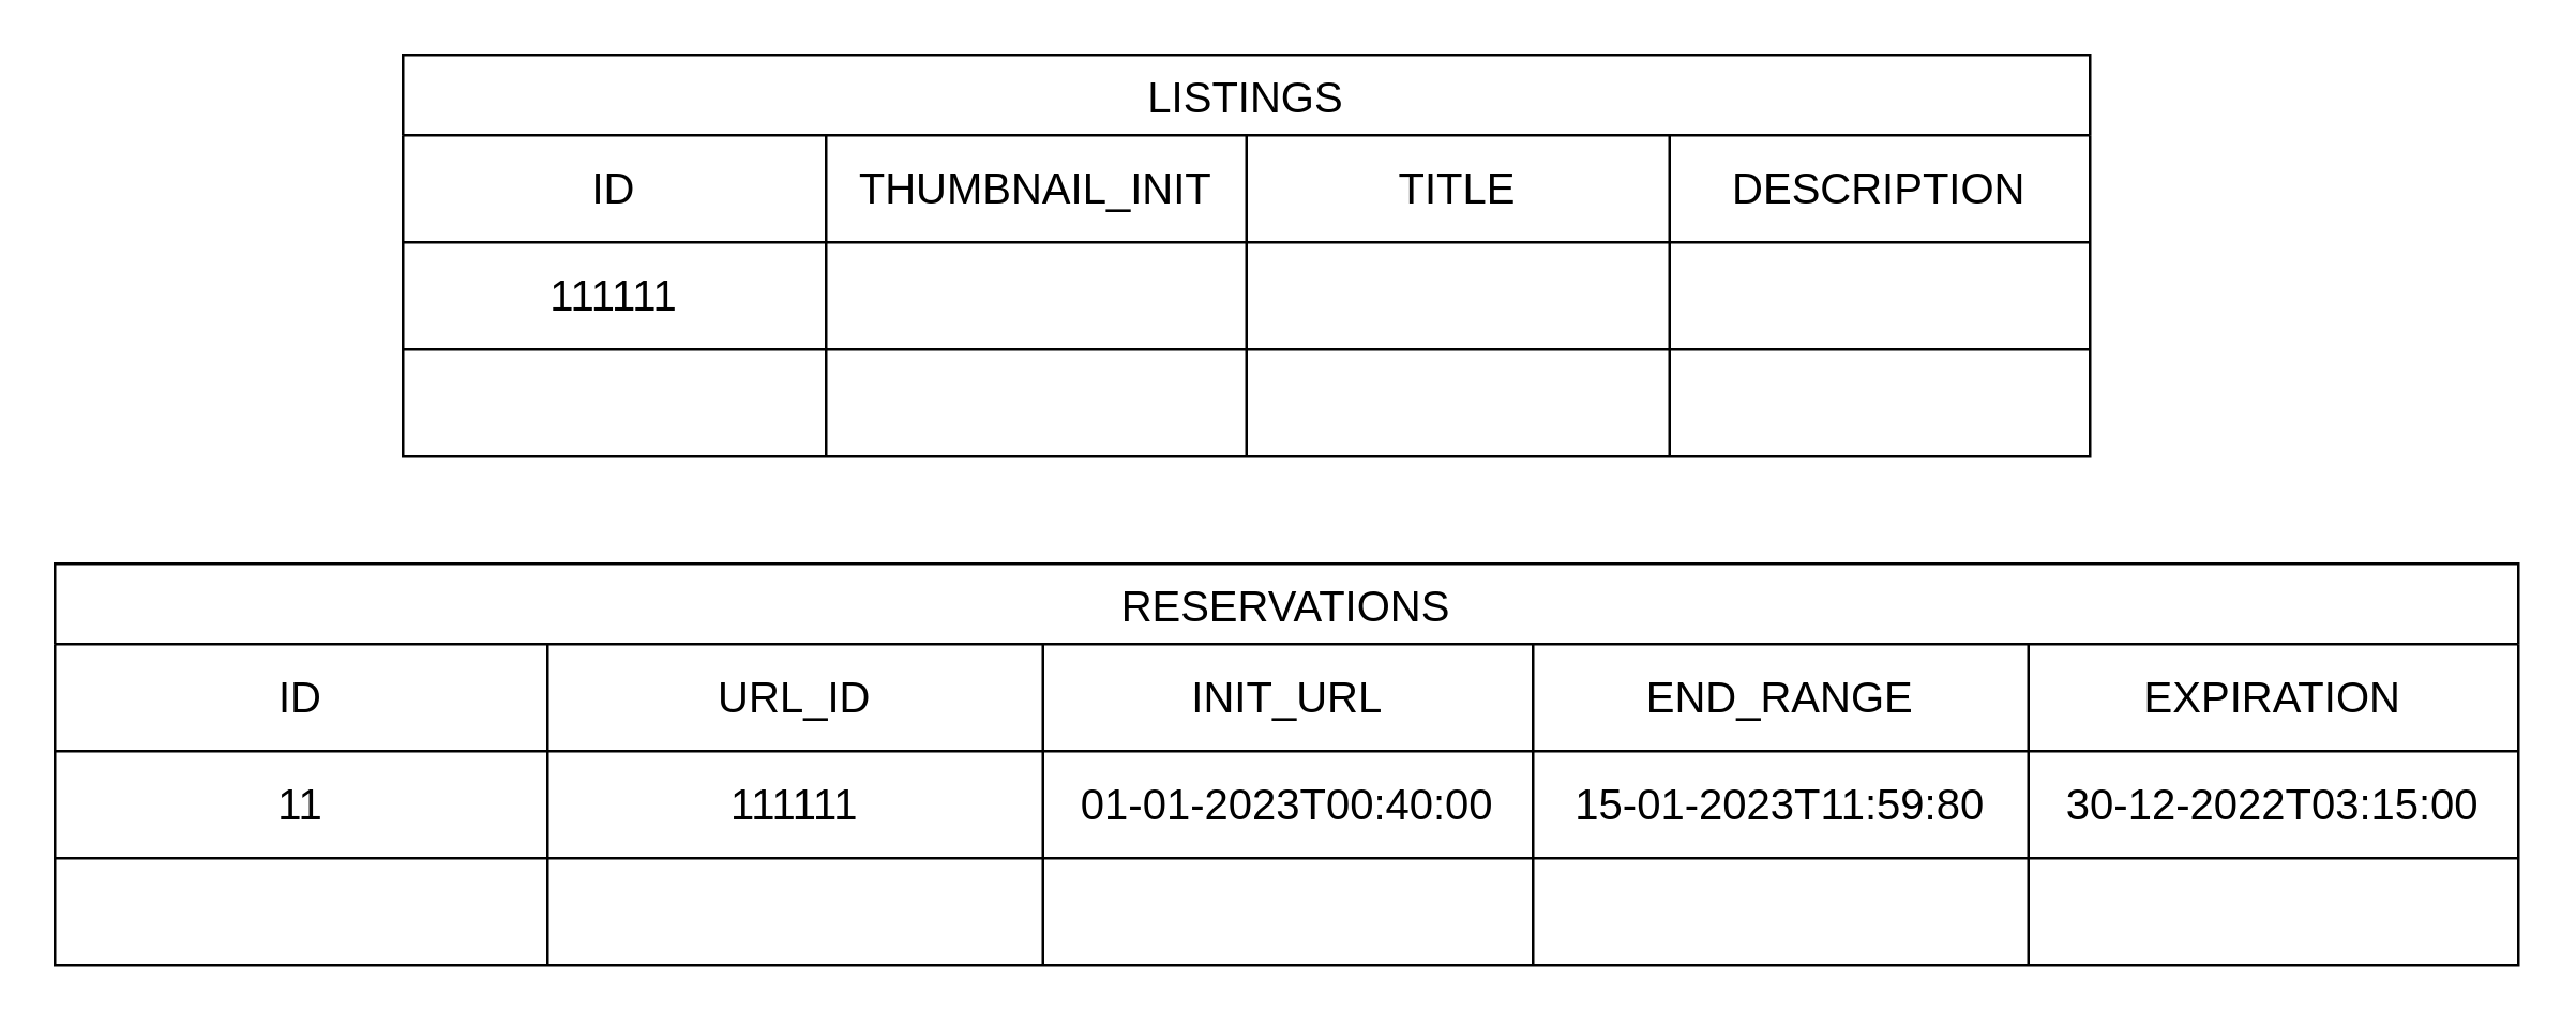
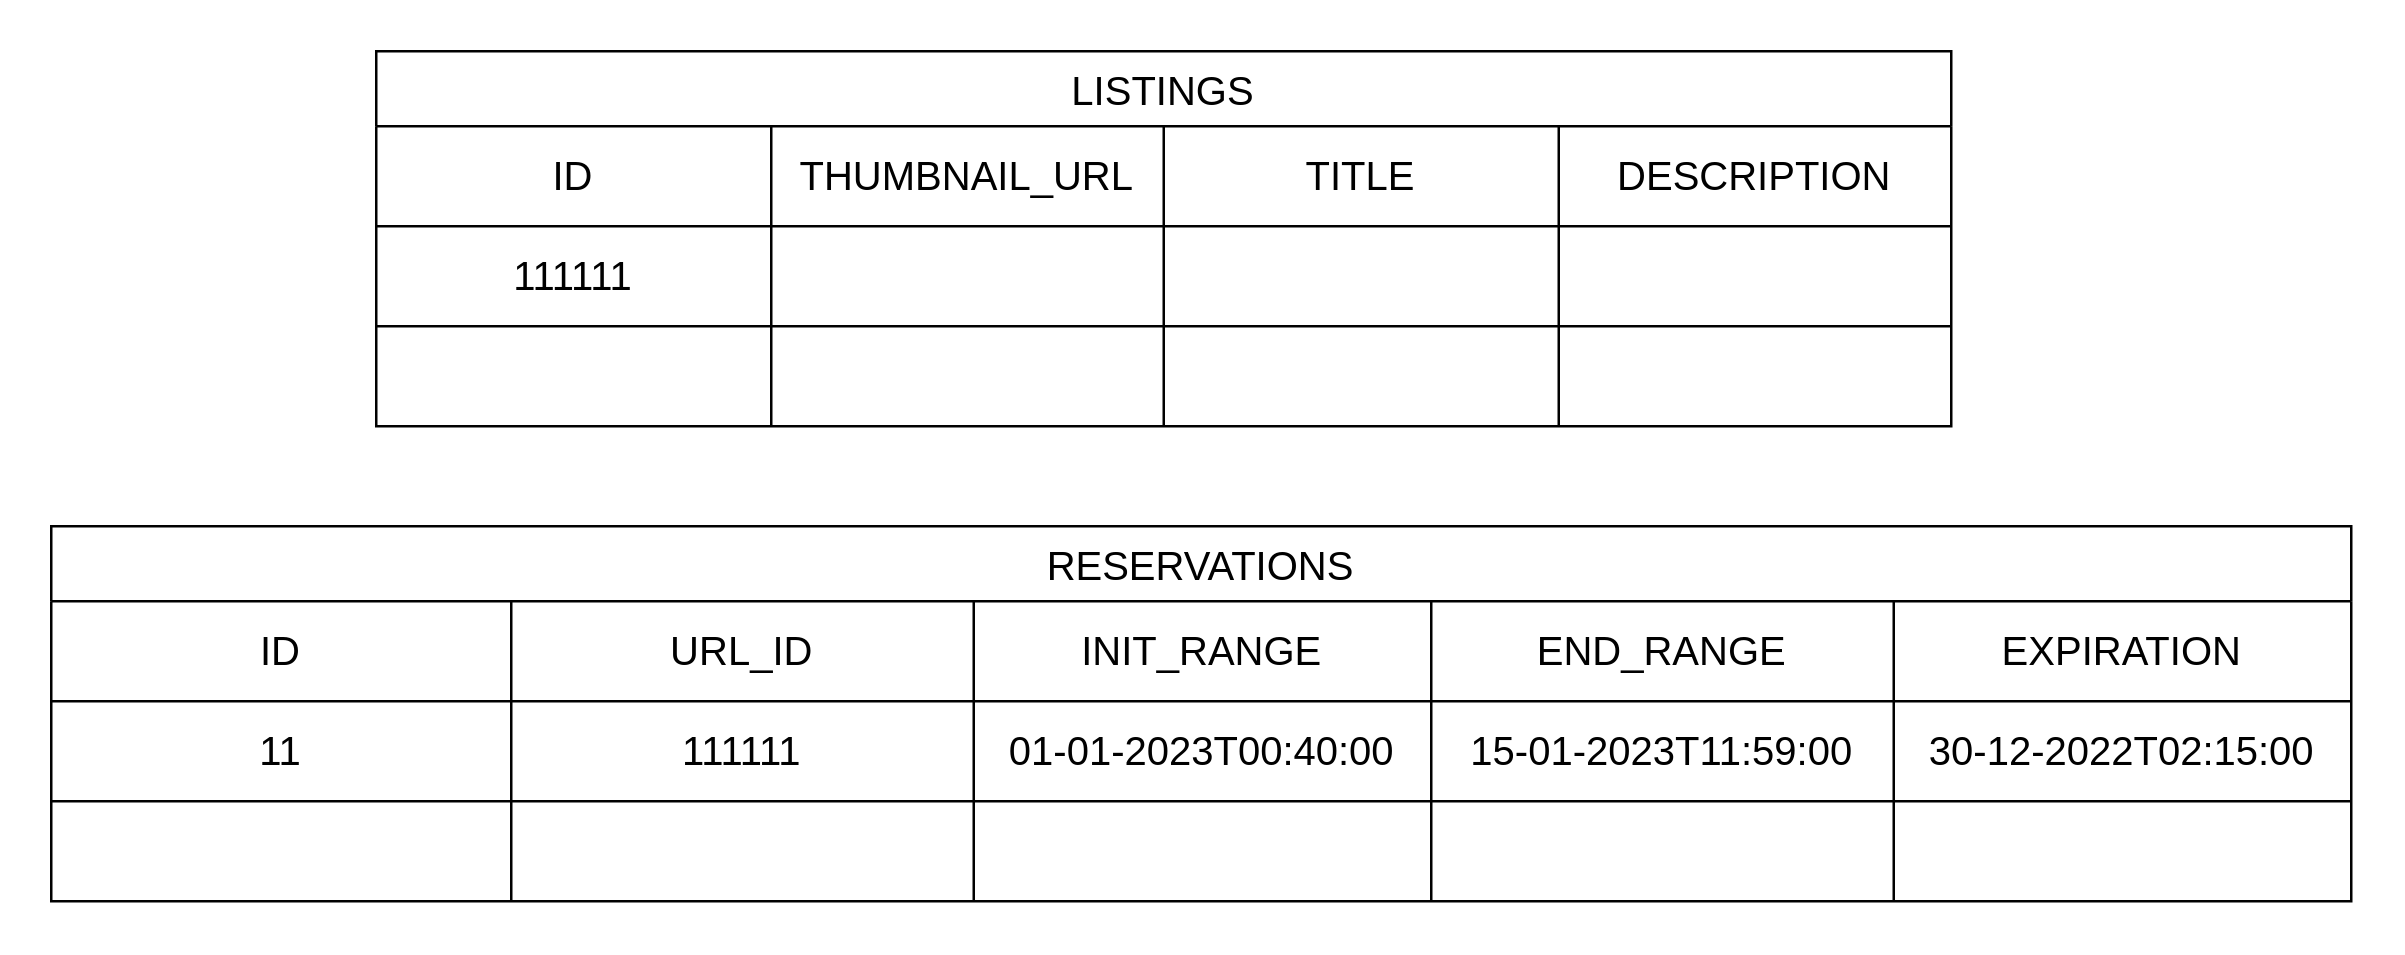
  <mxCell id="0" />
  <mxCell id="1" parent="0" />
  <mxCell id="2" value="LISTINGS" style="shape=table;startSize=30;container=1;collapsible=0;childLayout=tableLayout;strokeColor=default;fontSize=16;" vertex="1" parent="1"><mxGeometry x="150" y="20" width="630" height="150" as="geometry" /></mxCell>
  <mxCell id="3" value="" style="shape=tableRow;horizontal=0;startSize=0;swimlaneHead=0;swimlaneBody=0;strokeColor=inherit;top=0;left=0;bottom=0;right=0;collapsible=0;dropTarget=0;fillColor=none;points=[[0,0.5],[1,0.5]];portConstraint=eastwest;fontSize=16;" vertex="1" parent="2"><mxGeometry y="30" width="630" height="40" as="geometry" /></mxCell>
  <mxCell id="4" value="ID" style="shape=partialRectangle;html=1;whiteSpace=wrap;connectable=0;strokeColor=inherit;overflow=hidden;fillColor=none;top=0;left=0;bottom=0;right=0;pointerEvents=1;fontSize=16;" vertex="1" parent="3"><mxGeometry width="158" height="40" as="geometry"><mxRectangle width="158" height="40" as="alternateBounds" /></mxGeometry></mxCell>
- <mxCell id="5" value="THUMBNAIL_INIT" style="shape=partialRectangle;html=1;whiteSpace=wrap;connectable=0;strokeColor=inherit;overflow=hidden;fillColor=none;top=0;left=0;bottom=0;right=0;pointerEvents=1;fontSize=16;" vertex="1" parent="3"><mxGeometry x="158" width="157" height="40" as="geometry"><mxRectangle width="157" height="40" as="alternateBounds" /></mxGeometry></mxCell>
+ <mxCell id="5" value="THUMBNAIL_URL" style="shape=partialRectangle;html=1;whiteSpace=wrap;connectable=0;strokeColor=inherit;overflow=hidden;fillColor=none;top=0;left=0;bottom=0;right=0;pointerEvents=1;fontSize=16;" vertex="1" parent="3"><mxGeometry x="158" width="157" height="40" as="geometry"><mxRectangle width="157" height="40" as="alternateBounds" /></mxGeometry></mxCell>
  <mxCell id="6" value="TITLE" style="shape=partialRectangle;html=1;whiteSpace=wrap;connectable=0;strokeColor=inherit;overflow=hidden;fillColor=none;top=0;left=0;bottom=0;right=0;pointerEvents=1;fontSize=16;" vertex="1" parent="3"><mxGeometry x="315" width="158" height="40" as="geometry"><mxRectangle width="158" height="40" as="alternateBounds" /></mxGeometry></mxCell>
  <mxCell id="7" value="DESCRIPTION" style="shape=partialRectangle;html=1;whiteSpace=wrap;connectable=0;strokeColor=inherit;overflow=hidden;fillColor=none;top=0;left=0;bottom=0;right=0;pointerEvents=1;fontSize=16;" vertex="1" parent="3"><mxGeometry x="473" width="157" height="40" as="geometry"><mxRectangle width="157" height="40" as="alternateBounds" /></mxGeometry></mxCell>
  <mxCell id="8" value="" style="shape=tableRow;horizontal=0;startSize=0;swimlaneHead=0;swimlaneBody=0;strokeColor=inherit;top=0;left=0;bottom=0;right=0;collapsible=0;dropTarget=0;fillColor=none;points=[[0,0.5],[1,0.5]];portConstraint=eastwest;fontSize=16;" vertex="1" parent="2"><mxGeometry y="70" width="630" height="40" as="geometry" /></mxCell>
  <mxCell id="9" value="111111" style="shape=partialRectangle;html=1;whiteSpace=wrap;connectable=0;strokeColor=inherit;overflow=hidden;fillColor=none;top=0;left=0;bottom=0;right=0;pointerEvents=1;fontSize=16;" vertex="1" parent="8"><mxGeometry width="158" height="40" as="geometry"><mxRectangle width="158" height="40" as="alternateBounds" /></mxGeometry></mxCell>
  <mxCell id="10" value="" style="shape=partialRectangle;html=1;whiteSpace=wrap;connectable=0;strokeColor=inherit;overflow=hidden;fillColor=none;top=0;left=0;bottom=0;right=0;pointerEvents=1;fontSize=16;" vertex="1" parent="8"><mxGeometry x="158" width="157" height="40" as="geometry"><mxRectangle width="157" height="40" as="alternateBounds" /></mxGeometry></mxCell>
  <mxCell id="11" value="" style="shape=partialRectangle;html=1;whiteSpace=wrap;connectable=0;strokeColor=inherit;overflow=hidden;fillColor=none;top=0;left=0;bottom=0;right=0;pointerEvents=1;fontSize=16;" vertex="1" parent="8"><mxGeometry x="315" width="158" height="40" as="geometry"><mxRectangle width="158" height="40" as="alternateBounds" /></mxGeometry></mxCell>
  <mxCell id="12" style="shape=partialRectangle;html=1;whiteSpace=wrap;connectable=0;strokeColor=inherit;overflow=hidden;fillColor=none;top=0;left=0;bottom=0;right=0;pointerEvents=1;fontSize=16;" vertex="1" parent="8"><mxGeometry x="473" width="157" height="40" as="geometry"><mxRectangle width="157" height="40" as="alternateBounds" /></mxGeometry></mxCell>
  <mxCell id="13" value="" style="shape=tableRow;horizontal=0;startSize=0;swimlaneHead=0;swimlaneBody=0;strokeColor=inherit;top=0;left=0;bottom=0;right=0;collapsible=0;dropTarget=0;fillColor=none;points=[[0,0.5],[1,0.5]];portConstraint=eastwest;fontSize=16;" vertex="1" parent="2"><mxGeometry y="110" width="630" height="40" as="geometry" /></mxCell>
  <mxCell id="14" value="" style="shape=partialRectangle;html=1;whiteSpace=wrap;connectable=0;strokeColor=inherit;overflow=hidden;fillColor=none;top=0;left=0;bottom=0;right=0;pointerEvents=1;fontSize=16;" vertex="1" parent="13"><mxGeometry width="158" height="40" as="geometry"><mxRectangle width="158" height="40" as="alternateBounds" /></mxGeometry></mxCell>
  <mxCell id="15" value="" style="shape=partialRectangle;html=1;whiteSpace=wrap;connectable=0;strokeColor=inherit;overflow=hidden;fillColor=none;top=0;left=0;bottom=0;right=0;pointerEvents=1;fontSize=16;" vertex="1" parent="13"><mxGeometry x="158" width="157" height="40" as="geometry"><mxRectangle width="157" height="40" as="alternateBounds" /></mxGeometry></mxCell>
  <mxCell id="16" value="" style="shape=partialRectangle;html=1;whiteSpace=wrap;connectable=0;strokeColor=inherit;overflow=hidden;fillColor=none;top=0;left=0;bottom=0;right=0;pointerEvents=1;fontSize=16;" vertex="1" parent="13"><mxGeometry x="315" width="158" height="40" as="geometry"><mxRectangle width="158" height="40" as="alternateBounds" /></mxGeometry></mxCell>
  <mxCell id="17" style="shape=partialRectangle;html=1;whiteSpace=wrap;connectable=0;strokeColor=inherit;overflow=hidden;fillColor=none;top=0;left=0;bottom=0;right=0;pointerEvents=1;fontSize=16;" vertex="1" parent="13"><mxGeometry x="473" width="157" height="40" as="geometry"><mxRectangle width="157" height="40" as="alternateBounds" /></mxGeometry></mxCell>
  <mxCell id="18" value="RESERVATIONS" style="shape=table;startSize=30;container=1;collapsible=0;childLayout=tableLayout;strokeColor=default;fontSize=16;" vertex="1" parent="1"><mxGeometry x="20" y="210" width="920" height="150" as="geometry" /></mxCell>
  <mxCell id="19" value="" style="shape=tableRow;horizontal=0;startSize=0;swimlaneHead=0;swimlaneBody=0;strokeColor=inherit;top=0;left=0;bottom=0;right=0;collapsible=0;dropTarget=0;fillColor=none;points=[[0,0.5],[1,0.5]];portConstraint=eastwest;fontSize=16;" vertex="1" parent="18"><mxGeometry y="30" width="920" height="40" as="geometry" /></mxCell>
  <mxCell id="20" value="ID" style="shape=partialRectangle;html=1;whiteSpace=wrap;connectable=0;strokeColor=inherit;overflow=hidden;fillColor=none;top=0;left=0;bottom=0;right=0;pointerEvents=1;fontSize=16;" vertex="1" parent="19"><mxGeometry width="184" height="40" as="geometry"><mxRectangle width="184" height="40" as="alternateBounds" /></mxGeometry></mxCell>
  <mxCell id="21" value="URL_ID" style="shape=partialRectangle;html=1;whiteSpace=wrap;connectable=0;strokeColor=inherit;overflow=hidden;fillColor=none;top=0;left=0;bottom=0;right=0;pointerEvents=1;fontSize=16;" vertex="1" parent="19"><mxGeometry x="184" width="185" height="40" as="geometry"><mxRectangle width="185" height="40" as="alternateBounds" /></mxGeometry></mxCell>
- <mxCell id="22" value="INIT_URL" style="shape=partialRectangle;html=1;whiteSpace=wrap;connectable=0;strokeColor=inherit;overflow=hidden;fillColor=none;top=0;left=0;bottom=0;right=0;pointerEvents=1;fontSize=16;" vertex="1" parent="19"><mxGeometry x="369" width="183" height="40" as="geometry"><mxRectangle width="183" height="40" as="alternateBounds" /></mxGeometry></mxCell>
+ <mxCell id="22" value="INIT_RANGE" style="shape=partialRectangle;html=1;whiteSpace=wrap;connectable=0;strokeColor=inherit;overflow=hidden;fillColor=none;top=0;left=0;bottom=0;right=0;pointerEvents=1;fontSize=16;" vertex="1" parent="19"><mxGeometry x="369" width="183" height="40" as="geometry"><mxRectangle width="183" height="40" as="alternateBounds" /></mxGeometry></mxCell>
  <mxCell id="23" value="END_RANGE" style="shape=partialRectangle;html=1;whiteSpace=wrap;connectable=0;strokeColor=inherit;overflow=hidden;fillColor=none;top=0;left=0;bottom=0;right=0;pointerEvents=1;fontSize=16;" vertex="1" parent="19"><mxGeometry x="552" width="185" height="40" as="geometry"><mxRectangle width="185" height="40" as="alternateBounds" /></mxGeometry></mxCell>
  <mxCell id="24" value="EXPIRATION" style="shape=partialRectangle;html=1;whiteSpace=wrap;connectable=0;strokeColor=inherit;overflow=hidden;fillColor=none;top=0;left=0;bottom=0;right=0;pointerEvents=1;fontSize=16;" vertex="1" parent="19"><mxGeometry x="737" width="183" height="40" as="geometry"><mxRectangle width="183" height="40" as="alternateBounds" /></mxGeometry></mxCell>
  <mxCell id="25" value="" style="shape=tableRow;horizontal=0;startSize=0;swimlaneHead=0;swimlaneBody=0;strokeColor=inherit;top=0;left=0;bottom=0;right=0;collapsible=0;dropTarget=0;fillColor=none;points=[[0,0.5],[1,0.5]];portConstraint=eastwest;fontSize=16;" vertex="1" parent="18"><mxGeometry y="70" width="920" height="40" as="geometry" /></mxCell>
  <mxCell id="26" value="11" style="shape=partialRectangle;html=1;whiteSpace=wrap;connectable=0;strokeColor=inherit;overflow=hidden;fillColor=none;top=0;left=0;bottom=0;right=0;pointerEvents=1;fontSize=16;" vertex="1" parent="25"><mxGeometry width="184" height="40" as="geometry"><mxRectangle width="184" height="40" as="alternateBounds" /></mxGeometry></mxCell>
  <mxCell id="27" value="111111" style="shape=partialRectangle;html=1;whiteSpace=wrap;connectable=0;strokeColor=inherit;overflow=hidden;fillColor=none;top=0;left=0;bottom=0;right=0;pointerEvents=1;fontSize=16;" vertex="1" parent="25"><mxGeometry x="184" width="185" height="40" as="geometry"><mxRectangle width="185" height="40" as="alternateBounds" /></mxGeometry></mxCell>
  <mxCell id="28" value="01-01-2023T00:40:00" style="shape=partialRectangle;html=1;whiteSpace=wrap;connectable=0;strokeColor=inherit;overflow=hidden;fillColor=none;top=0;left=0;bottom=0;right=0;pointerEvents=1;fontSize=16;" vertex="1" parent="25"><mxGeometry x="369" width="183" height="40" as="geometry"><mxRectangle width="183" height="40" as="alternateBounds" /></mxGeometry></mxCell>
- <mxCell id="29" value="15-01-2023T11:59:80" style="shape=partialRectangle;html=1;whiteSpace=wrap;connectable=0;strokeColor=inherit;overflow=hidden;fillColor=none;top=0;left=0;bottom=0;right=0;pointerEvents=1;fontSize=16;" vertex="1" parent="25"><mxGeometry x="552" width="185" height="40" as="geometry"><mxRectangle width="185" height="40" as="alternateBounds" /></mxGeometry></mxCell>
- <mxCell id="30" value="30-12-2022T03:15:00" style="shape=partialRectangle;html=1;whiteSpace=wrap;connectable=0;strokeColor=inherit;overflow=hidden;fillColor=none;top=0;left=0;bottom=0;right=0;pointerEvents=1;fontSize=16;" vertex="1" parent="25"><mxGeometry x="737" width="183" height="40" as="geometry"><mxRectangle width="183" height="40" as="alternateBounds" /></mxGeometry></mxCell>
+ <mxCell id="29" value="15-01-2023T11:59:00" style="shape=partialRectangle;html=1;whiteSpace=wrap;connectable=0;strokeColor=inherit;overflow=hidden;fillColor=none;top=0;left=0;bottom=0;right=0;pointerEvents=1;fontSize=16;" vertex="1" parent="25"><mxGeometry x="552" width="185" height="40" as="geometry"><mxRectangle width="185" height="40" as="alternateBounds" /></mxGeometry></mxCell>
+ <mxCell id="30" value="30-12-2022T02:15:00" style="shape=partialRectangle;html=1;whiteSpace=wrap;connectable=0;strokeColor=inherit;overflow=hidden;fillColor=none;top=0;left=0;bottom=0;right=0;pointerEvents=1;fontSize=16;" vertex="1" parent="25"><mxGeometry x="737" width="183" height="40" as="geometry"><mxRectangle width="183" height="40" as="alternateBounds" /></mxGeometry></mxCell>
  <mxCell id="31" value="" style="shape=tableRow;horizontal=0;startSize=0;swimlaneHead=0;swimlaneBody=0;strokeColor=inherit;top=0;left=0;bottom=0;right=0;collapsible=0;dropTarget=0;fillColor=none;points=[[0,0.5],[1,0.5]];portConstraint=eastwest;fontSize=16;" vertex="1" parent="18"><mxGeometry y="110" width="920" height="40" as="geometry" /></mxCell>
  <mxCell id="32" style="shape=partialRectangle;html=1;whiteSpace=wrap;connectable=0;strokeColor=inherit;overflow=hidden;fillColor=none;top=0;left=0;bottom=0;right=0;pointerEvents=1;fontSize=16;" vertex="1" parent="31"><mxGeometry width="184" height="40" as="geometry"><mxRectangle width="184" height="40" as="alternateBounds" /></mxGeometry></mxCell>
  <mxCell id="33" value="" style="shape=partialRectangle;html=1;whiteSpace=wrap;connectable=0;strokeColor=inherit;overflow=hidden;fillColor=none;top=0;left=0;bottom=0;right=0;pointerEvents=1;fontSize=16;" vertex="1" parent="31"><mxGeometry x="184" width="185" height="40" as="geometry"><mxRectangle width="185" height="40" as="alternateBounds" /></mxGeometry></mxCell>
  <mxCell id="34" value="" style="shape=partialRectangle;html=1;whiteSpace=wrap;connectable=0;strokeColor=inherit;overflow=hidden;fillColor=none;top=0;left=0;bottom=0;right=0;pointerEvents=1;fontSize=16;" vertex="1" parent="31"><mxGeometry x="369" width="183" height="40" as="geometry"><mxRectangle width="183" height="40" as="alternateBounds" /></mxGeometry></mxCell>
  <mxCell id="35" value="" style="shape=partialRectangle;html=1;whiteSpace=wrap;connectable=0;strokeColor=inherit;overflow=hidden;fillColor=none;top=0;left=0;bottom=0;right=0;pointerEvents=1;fontSize=16;" vertex="1" parent="31"><mxGeometry x="552" width="185" height="40" as="geometry"><mxRectangle width="185" height="40" as="alternateBounds" /></mxGeometry></mxCell>
  <mxCell id="36" style="shape=partialRectangle;html=1;whiteSpace=wrap;connectable=0;strokeColor=inherit;overflow=hidden;fillColor=none;top=0;left=0;bottom=0;right=0;pointerEvents=1;fontSize=16;" vertex="1" parent="31"><mxGeometry x="737" width="183" height="40" as="geometry"><mxRectangle width="183" height="40" as="alternateBounds" /></mxGeometry></mxCell>
